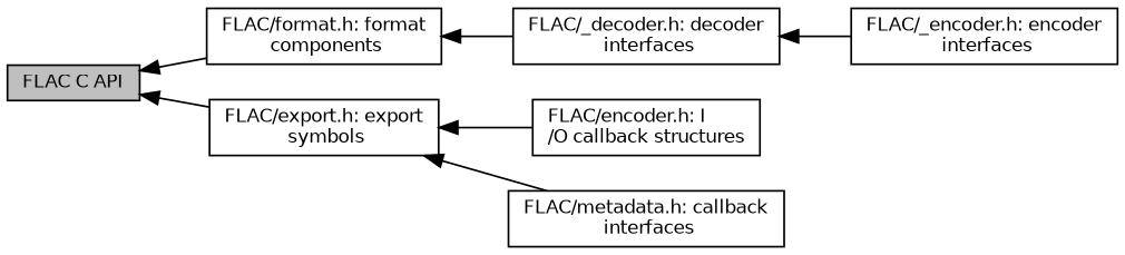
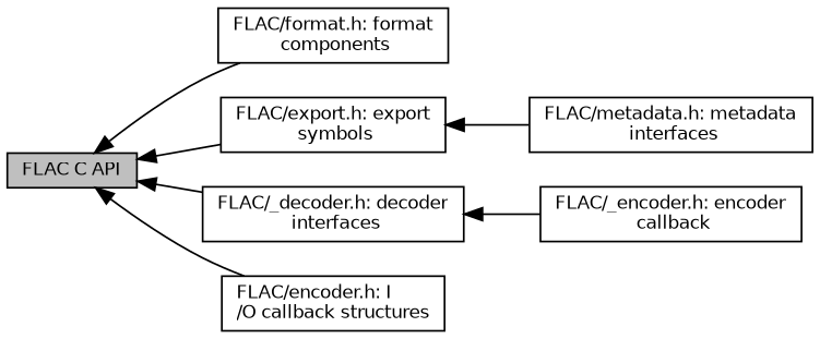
  digraph {
    rankdir=LR
    node [color=black fillcolor=white fontname=Helvetica fontsize=10 shape=record style=filled]
    edge [dir=back fontname=Helvetica fontsize=10 labelfontname=Helvetica labelfontsize=10 shape=plaintext style=solid]
    n1 [fillcolor=grey75 fontcolor=black height=0.2 label="FLAC C API" width=0.4]
    n2 [height=0.2 label="FLAC/format.h: format\l components" width=0.4]
    n3 [height=0.2 label="FLAC/export.h: export\l symbols" width=0.4]
    n4 [height=0.2 label="FLAC/_decoder.h: decoder\l interfaces" width=0.4]
    n5 [height=0.2 label="FLAC/encoder.h: I\l/O callback structures" width=0.4]
-   n6 [height=0.2 label="FLAC/metadata.h: callback\l interfaces" width=0.4]
-   n7 [height=0.2 label="FLAC/_encoder.h: encoder\l interfaces" width=0.4]
+   n6 [height=0.2 label="FLAC/metadata.h: metadata\l interfaces" width=0.4]
+   n7 [height=0.2 label="FLAC/_encoder.h: encoder\l callback" width=0.4]
    n1 -> n2
    n1 -> n3
-   n2 -> n4
-   n3 -> n5
+   n1 -> n4
+   n1 -> n5
    n3 -> n6
    n4 -> n7
  }
